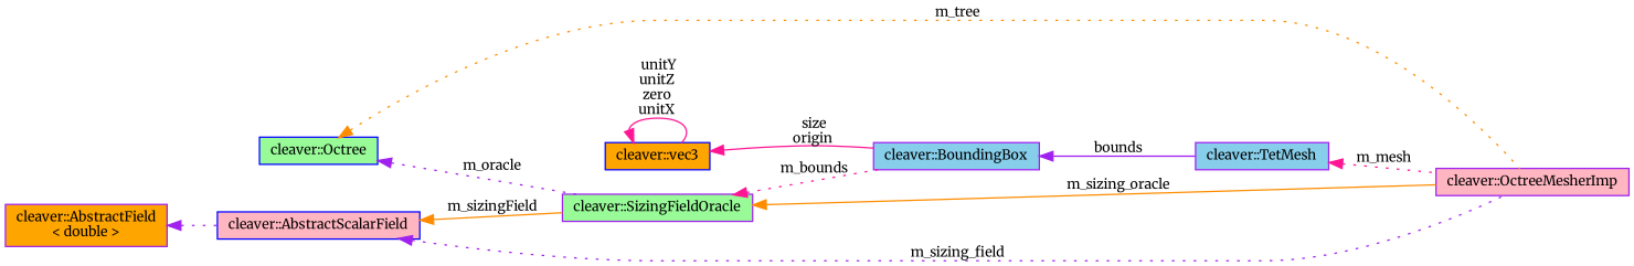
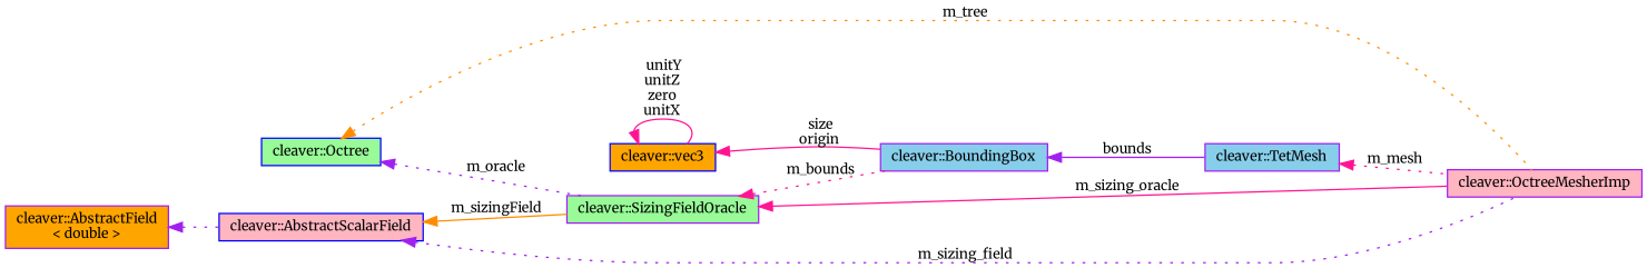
  digraph {
    fontname=Merriweather
    rankdir=LR
    node [color=purple fillcolor=lightpink fontname=Merriweather fontsize=10 shape=record style=filled]
    edge [color=purple dir=back fontname=Merriweather fontsize=10 labelfontname=Helvetica labelfontsize=10 style=dotted]
    n1 [fontcolor=black height=0.2 label="cleaver::OctreeMesherImp" width=0.4]
    n2 [color=blue height=0.2 label="cleaver::AbstractScalarField" width=0.4]
    n3 [fillcolor=palegreen height=0.2 label="cleaver::SizingFieldOracle" width=0.4]
    n4 [fillcolor=skyblue height=0.2 label="cleaver::BoundingBox" width=0.4]
    n5 [fillcolor=orange height=0.2 label="cleaver::AbstractField\l\< double \>" width=0.4]
    n6 [color=blue fillcolor=palegreen height=0.2 label="cleaver::Octree" width=0.4]
    n7 [fillcolor=skyblue height=0.2 label="cleaver::TetMesh" width=0.4]
    n8 [color=blue fillcolor=orange height=0.2 label="cleaver::vec3" width=0.4]
    n2 -> n1 [label=" m_sizing_field"]
    n2 -> n3 [color=darkorange label=" m_sizingField" style=solid]
-   n3 -> n1 [color=darkorange label=" m_sizing_oracle" style=solid]
+   n3 -> n1 [color=deeppink label=" m_sizing_oracle" style=solid]
    n3 -> n4 [color=deeppink label=" m_bounds"]
    n4 -> n7 [label=" bounds" style=solid]
    n5 -> n2
    n6 -> n1 [color=darkorange label=" m_tree"]
    n6 -> n3 [label=" m_oracle"]
    n7 -> n1 [color=deeppink label=" m_mesh"]
    n8 -> n4 [color=deeppink label=" size\norigin" style=solid]
    n8 -> n8 [color=deeppink label=" unitY\nunitZ\nzero\nunitX" style=solid]
  }
